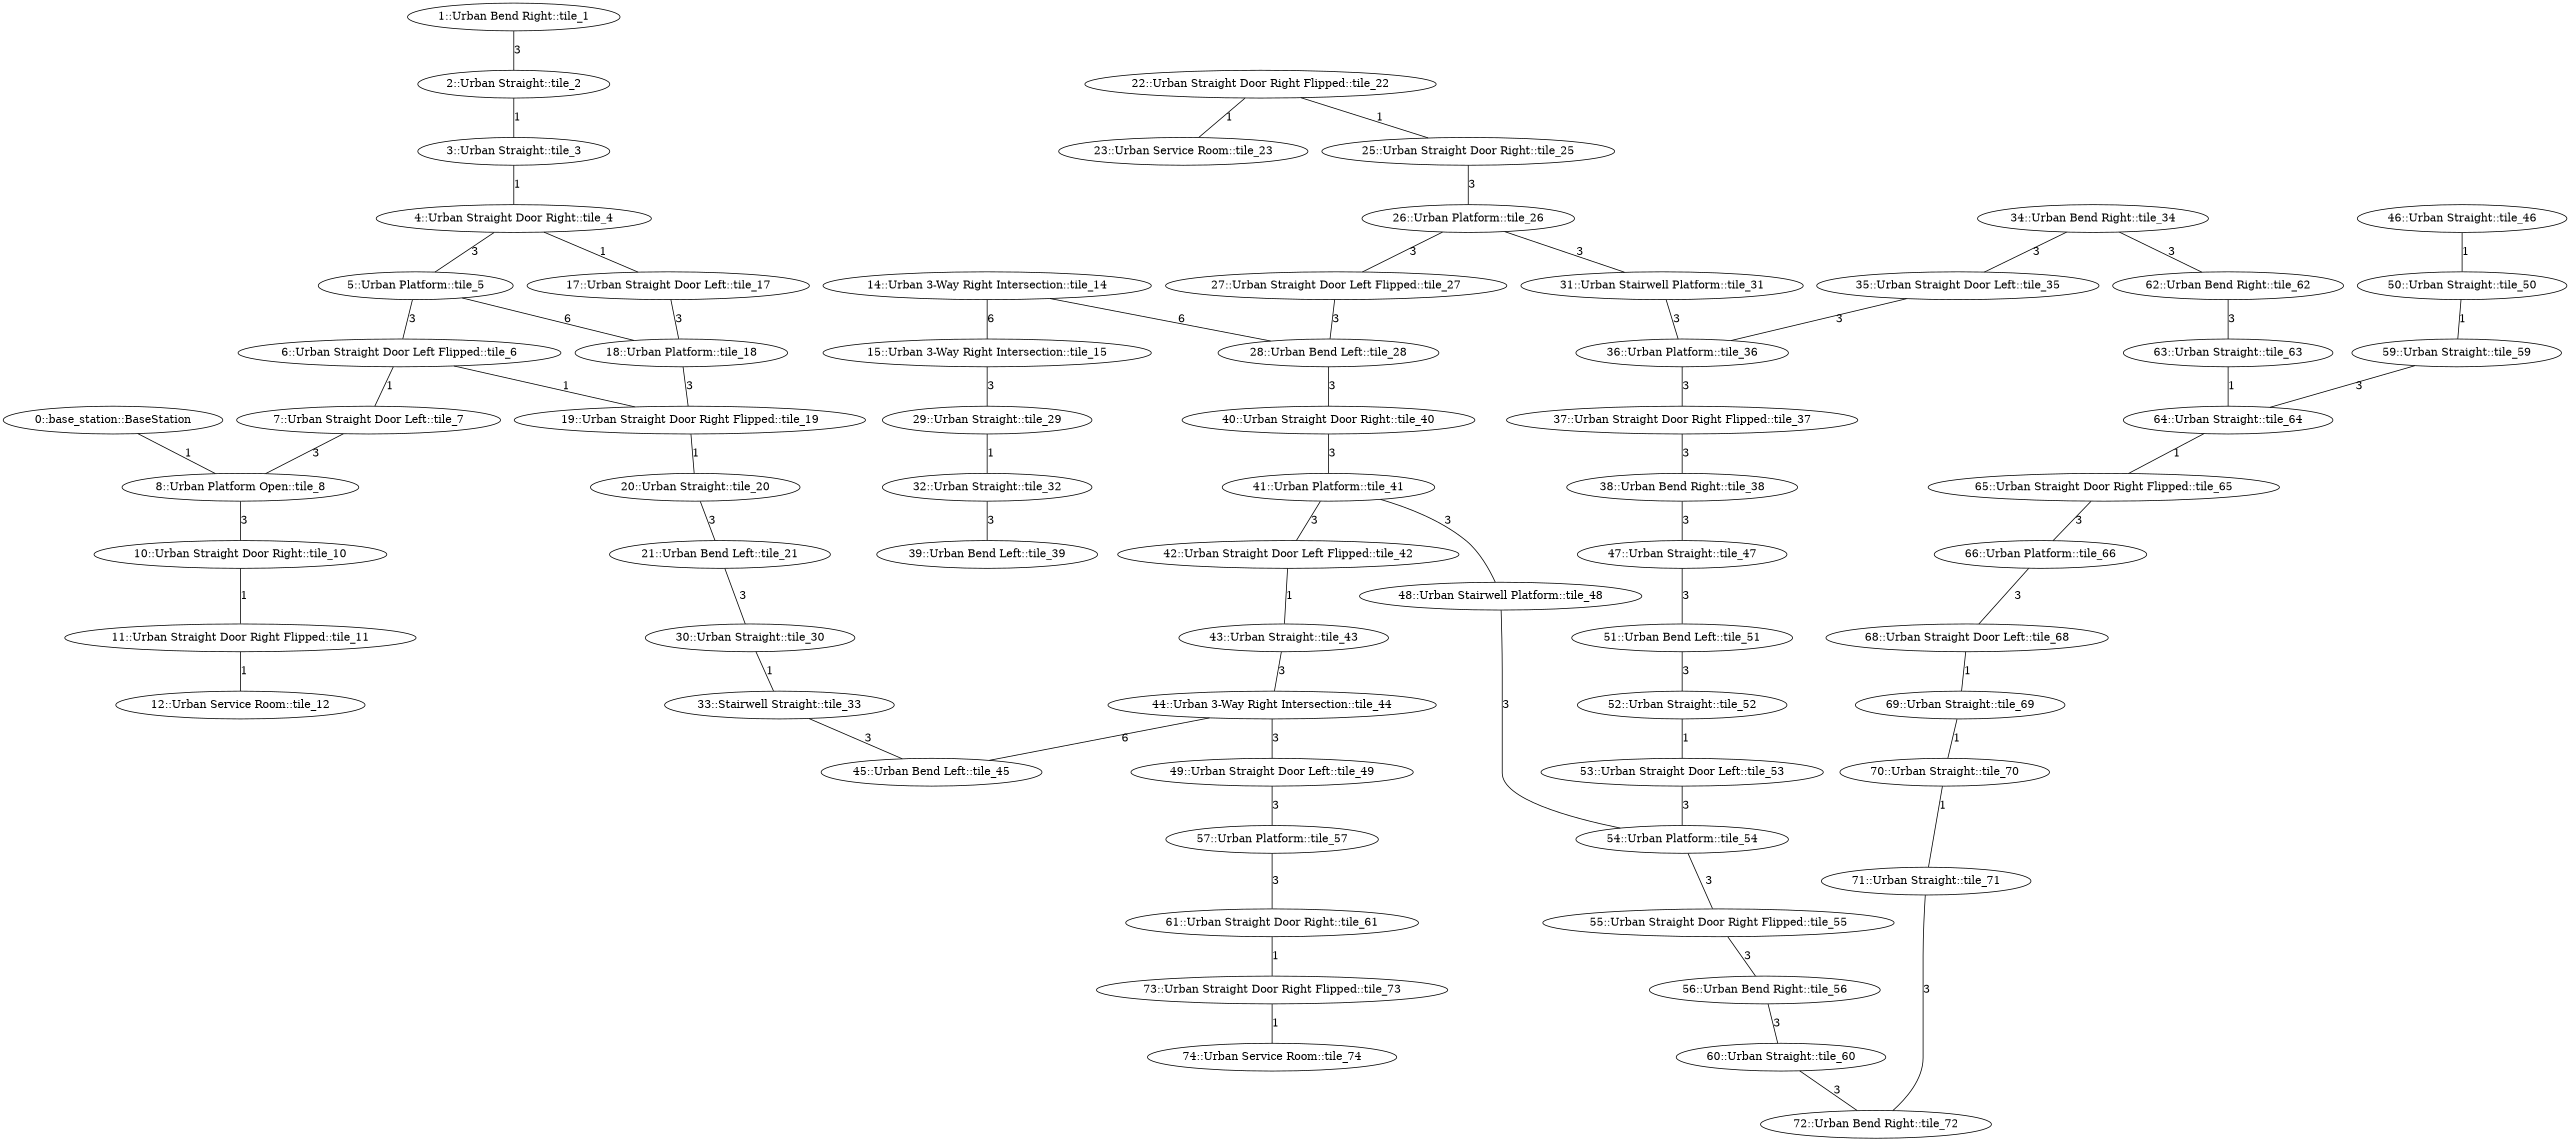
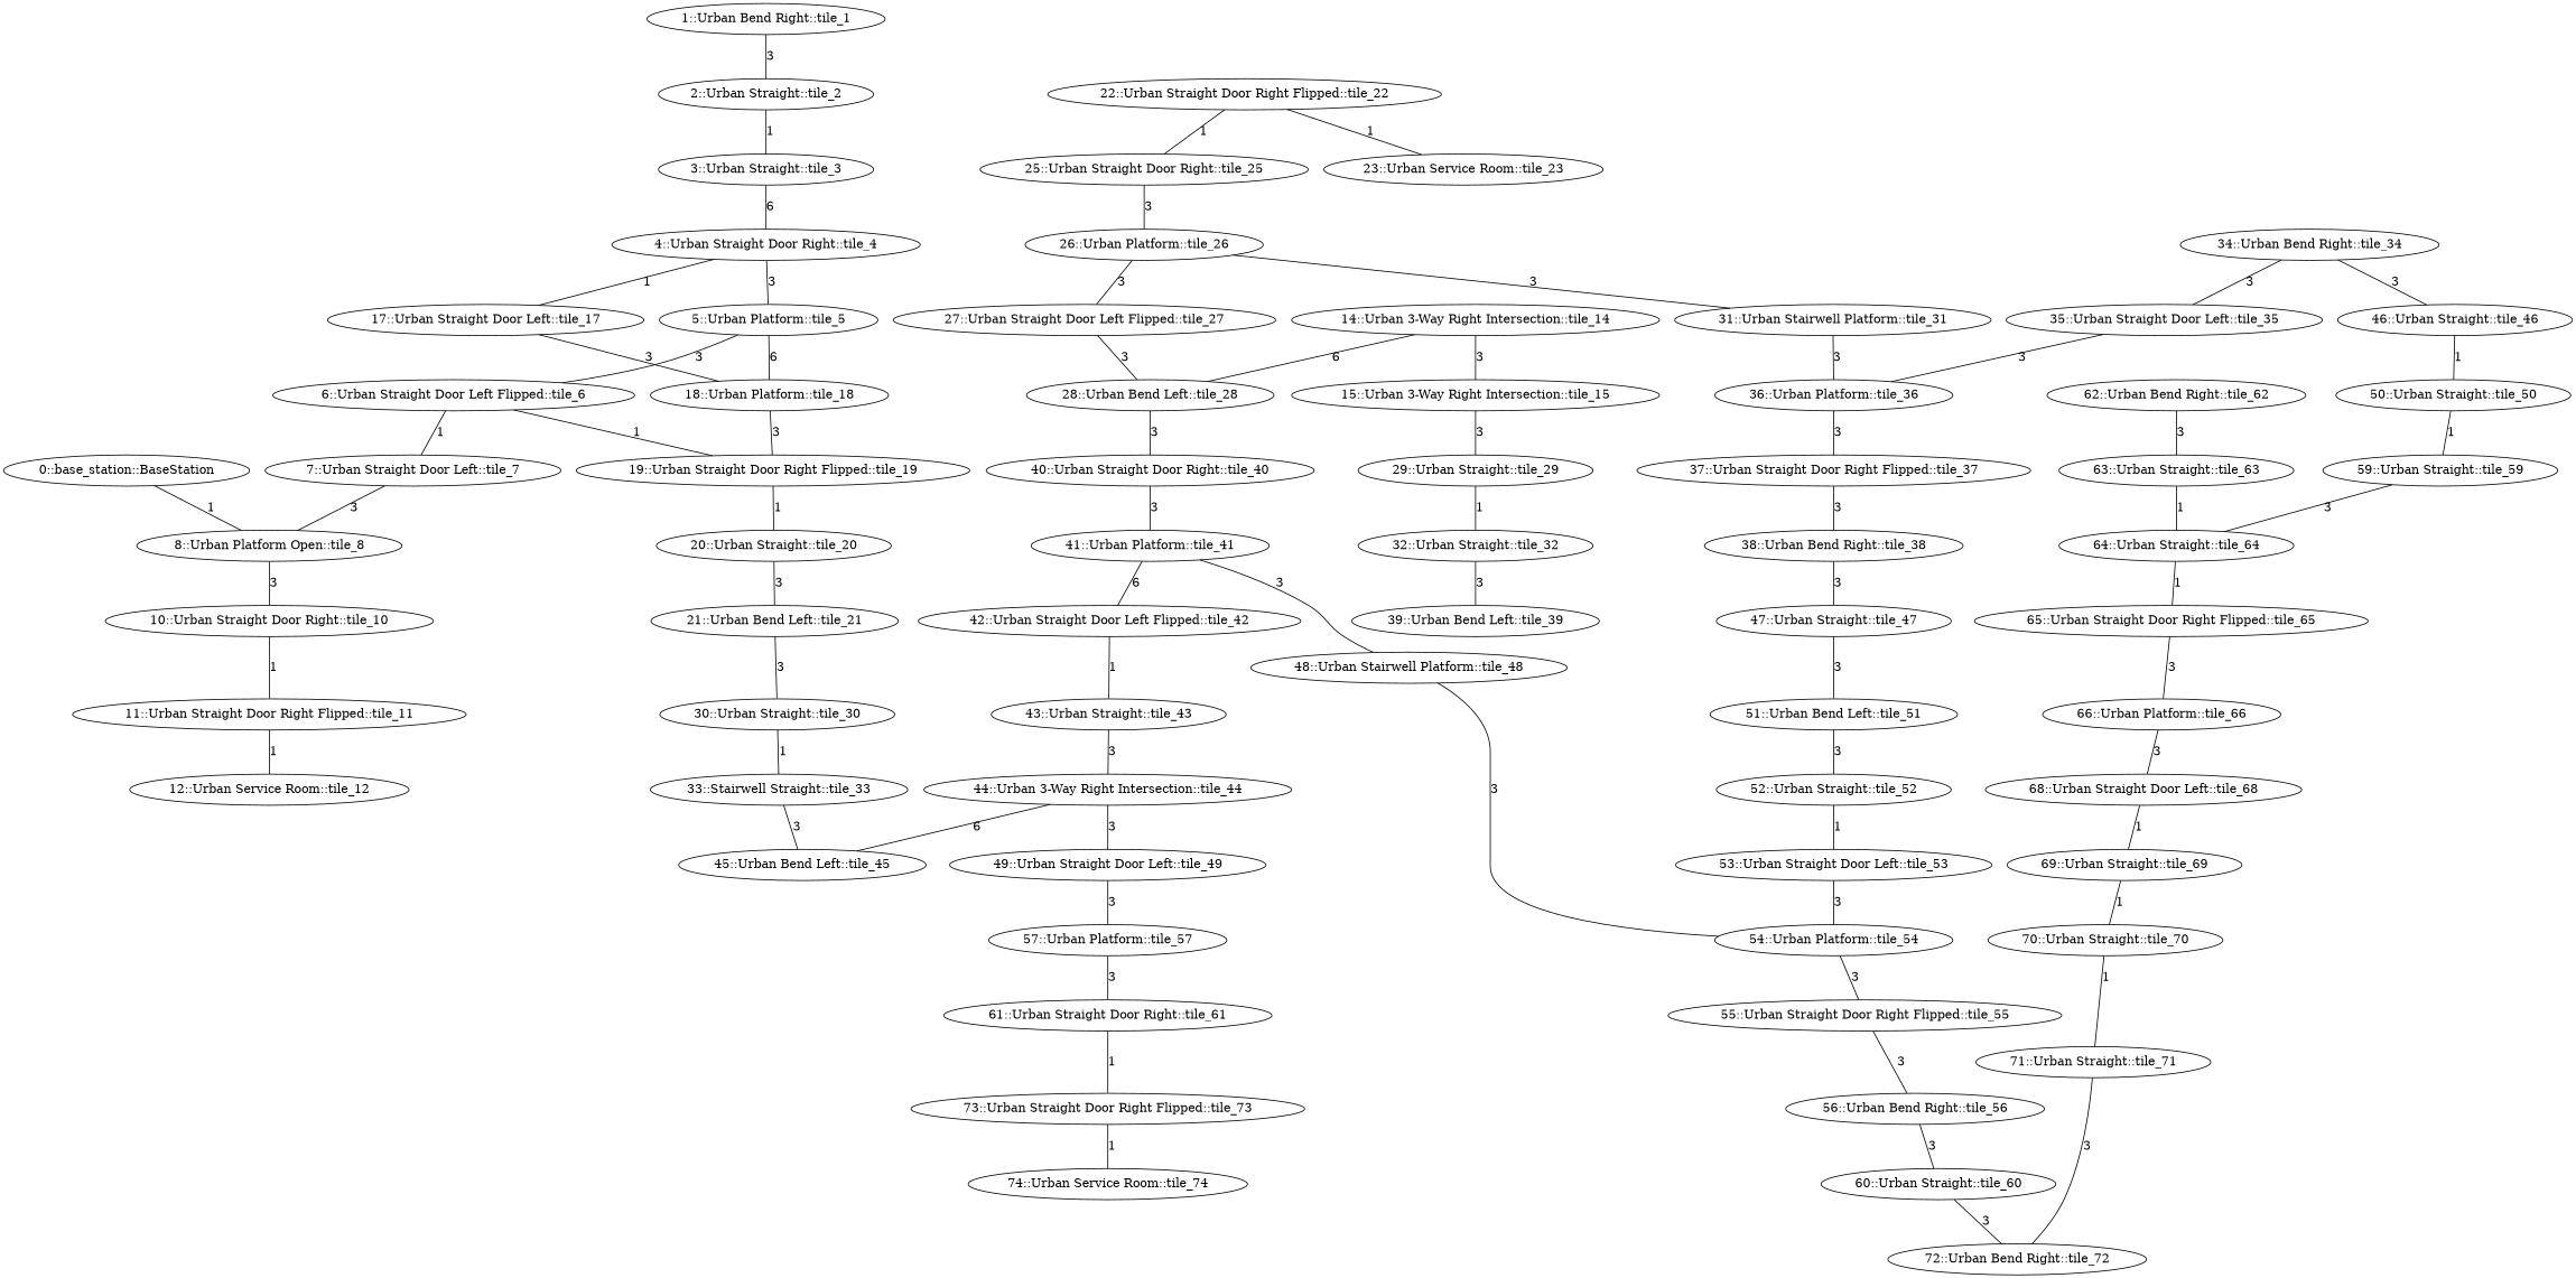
  graph {
    n1 [label="0::base_station::BaseStation"]
    n2 [label="8::Urban Platform Open::tile_8"]
    n3 [label="10::Urban Straight Door Right::tile_10"]
    n4 [label="1::Urban Bend Right::tile_1"]
    n5 [label="2::Urban Straight::tile_2"]
    n6 [label="3::Urban Straight::tile_3"]
    n7 [label="14::Urban 3-Way Right Intersection::tile_14"]
    n8 [label="15::Urban 3-Way Right Intersection::tile_15"]
    n9 [label="28::Urban Bend Left::tile_28"]
    n10 [label="4::Urban Straight Door Right::tile_4"]
    n11 [label="5::Urban Platform::tile_5"]
    n12 [label="17::Urban Straight Door Left::tile_17"]
    n13 [label="6::Urban Straight Door Left Flipped::tile_6"]
    n14 [label="18::Urban Platform::tile_18"]
    n15 [label="7::Urban Straight Door Left::tile_7"]
    n16 [label="19::Urban Straight Door Right Flipped::tile_19"]
    n17 [label="20::Urban Straight::tile_20"]
    n18 [label="11::Urban Straight Door Right Flipped::tile_11"]
    n19 [label="12::Urban Service Room::tile_12"]
    n20 [label="29::Urban Straight::tile_29"]
    n21 [label="40::Urban Straight Door Right::tile_40"]
    n22 [label="32::Urban Straight::tile_32"]
    n23 [label="21::Urban Bend Left::tile_21"]
    n24 [label="30::Urban Straight::tile_30"]
    n25 [label="33::Stairwell Straight::tile_33"]
    n26 [label="22::Urban Straight Door Right Flipped::tile_22"]
    n27 [label="23::Urban Service Room::tile_23"]
    n28 [label="25::Urban Straight Door Right::tile_25"]
    n29 [label="26::Urban Platform::tile_26"]
    n30 [label="27::Urban Straight Door Left Flipped::tile_27"]
    n31 [label="31::Urban Stairwell Platform::tile_31"]
    n32 [label="36::Urban Platform::tile_36"]
    n33 [label="39::Urban Bend Left::tile_39"]
    n34 [label="45::Urban Bend Left::tile_45"]
    n35 [label="37::Urban Straight Door Right Flipped::tile_37"]
    n36 [label="34::Urban Bend Right::tile_34"]
    n37 [label="35::Urban Straight Door Left::tile_35"]
    n38 [label="46::Urban Straight::tile_46"]
    n39 [label="50::Urban Straight::tile_50"]
    n40 [label="38::Urban Bend Right::tile_38"]
    n41 [label="47::Urban Straight::tile_47"]
    n42 [label="51::Urban Bend Left::tile_51"]
    n43 [label="41::Urban Platform::tile_41"]
    n44 [label="42::Urban Straight Door Left Flipped::tile_42"]
    n45 [label="48::Urban Stairwell Platform::tile_48"]
    n46 [label="43::Urban Straight::tile_43"]
    n47 [label="54::Urban Platform::tile_54"]
    n48 [label="44::Urban 3-Way Right Intersection::tile_44"]
    n49 [label="49::Urban Straight Door Left::tile_49"]
    n50 [label="57::Urban Platform::tile_57"]
    n51 [label="59::Urban Straight::tile_59"]
    n52 [label="52::Urban Straight::tile_52"]
    n53 [label="55::Urban Straight Door Right Flipped::tile_55"]
    n54 [label="61::Urban Straight Door Right::tile_61"]
    n55 [label="64::Urban Straight::tile_64"]
    n56 [label="53::Urban Straight Door Left::tile_53"]
    n57 [label="56::Urban Bend Right::tile_56"]
    n58 [label="60::Urban Straight::tile_60"]
    n59 [label="72::Urban Bend Right::tile_72"]
    n60 [label="73::Urban Straight Door Right Flipped::tile_73"]
    n61 [label="62::Urban Bend Right::tile_62"]
    n62 [label="63::Urban Straight::tile_63"]
    n63 [label="74::Urban Service Room::tile_74"]
    n64 [label="65::Urban Straight Door Right Flipped::tile_65"]
    n65 [label="66::Urban Platform::tile_66"]
    n66 [label="68::Urban Straight Door Left::tile_68"]
    n67 [label="69::Urban Straight::tile_69"]
    n68 [label="70::Urban Straight::tile_70"]
    n69 [label="71::Urban Straight::tile_71"]
    n1 -- n2 [label=1]
    n2 -- n3 [label=3]
    n3 -- n18 [label=1]
    n4 -- n5 [label=3]
    n5 -- n6 [label=1]
-   n6 -- n10 [label=1]
-   n7 -- n8 [label=6]
+   n6 -- n10 [label=6]
+   n7 -- n8 [label=3]
    n7 -- n9 [label=6]
    n8 -- n20 [label=3]
    n9 -- n21 [label=3]
    n10 -- n11 [label=3]
    n10 -- n12 [label=1]
    n11 -- n13 [label=3]
    n11 -- n14 [label=6]
    n12 -- n14 [label=3]
    n13 -- n15 [label=1]
    n13 -- n16 [label=1]
    n14 -- n16 [label=3]
    n15 -- n2 [label=3]
    n16 -- n17 [label=1]
    n17 -- n23 [label=3]
    n18 -- n19 [label=1]
    n20 -- n22 [label=1]
    n21 -- n43 [label=3]
    n22 -- n33 [label=3]
    n23 -- n24 [label=3]
    n24 -- n25 [label=1]
    n25 -- n34 [label=3]
    n26 -- n27 [label=1]
    n26 -- n28 [label=1]
    n28 -- n29 [label=3]
    n29 -- n30 [label=3]
    n29 -- n31 [label=3]
    n30 -- n9 [label=3]
    n31 -- n32 [label=3]
    n32 -- n35 [label=3]
    n35 -- n40 [label=3]
    n36 -- n37 [label=3]
-   n36 -- n61 [label=3]
+   n36 -- n38 [label=3]
    n37 -- n32 [label=3]
    n38 -- n39 [label=1]
    n39 -- n51 [label=1]
    n40 -- n41 [label=3]
    n41 -- n42 [label=3]
    n42 -- n52 [label=3]
-   n43 -- n44 [label=3]
+   n43 -- n44 [label=6]
    n43 -- n45 [label=3]
    n44 -- n46 [label=1]
    n45 -- n47 [label=3]
    n46 -- n48 [label=3]
    n47 -- n53 [label=3]
    n48 -- n34 [label=6]
    n48 -- n49 [label=3]
    n49 -- n50 [label=3]
    n50 -- n54 [label=3]
    n51 -- n55 [label=3]
    n52 -- n56 [label=1]
    n53 -- n57 [label=3]
    n54 -- n60 [label=1]
    n55 -- n64 [label=1]
    n56 -- n47 [label=3]
    n57 -- n58 [label=3]
    n58 -- n59 [label=3]
    n60 -- n63 [label=1]
    n61 -- n62 [label=3]
    n62 -- n55 [label=1]
    n64 -- n65 [label=3]
    n65 -- n66 [label=3]
    n66 -- n67 [label=1]
    n67 -- n68 [label=1]
    n68 -- n69 [label=1]
    n69 -- n59 [label=3]
  }
